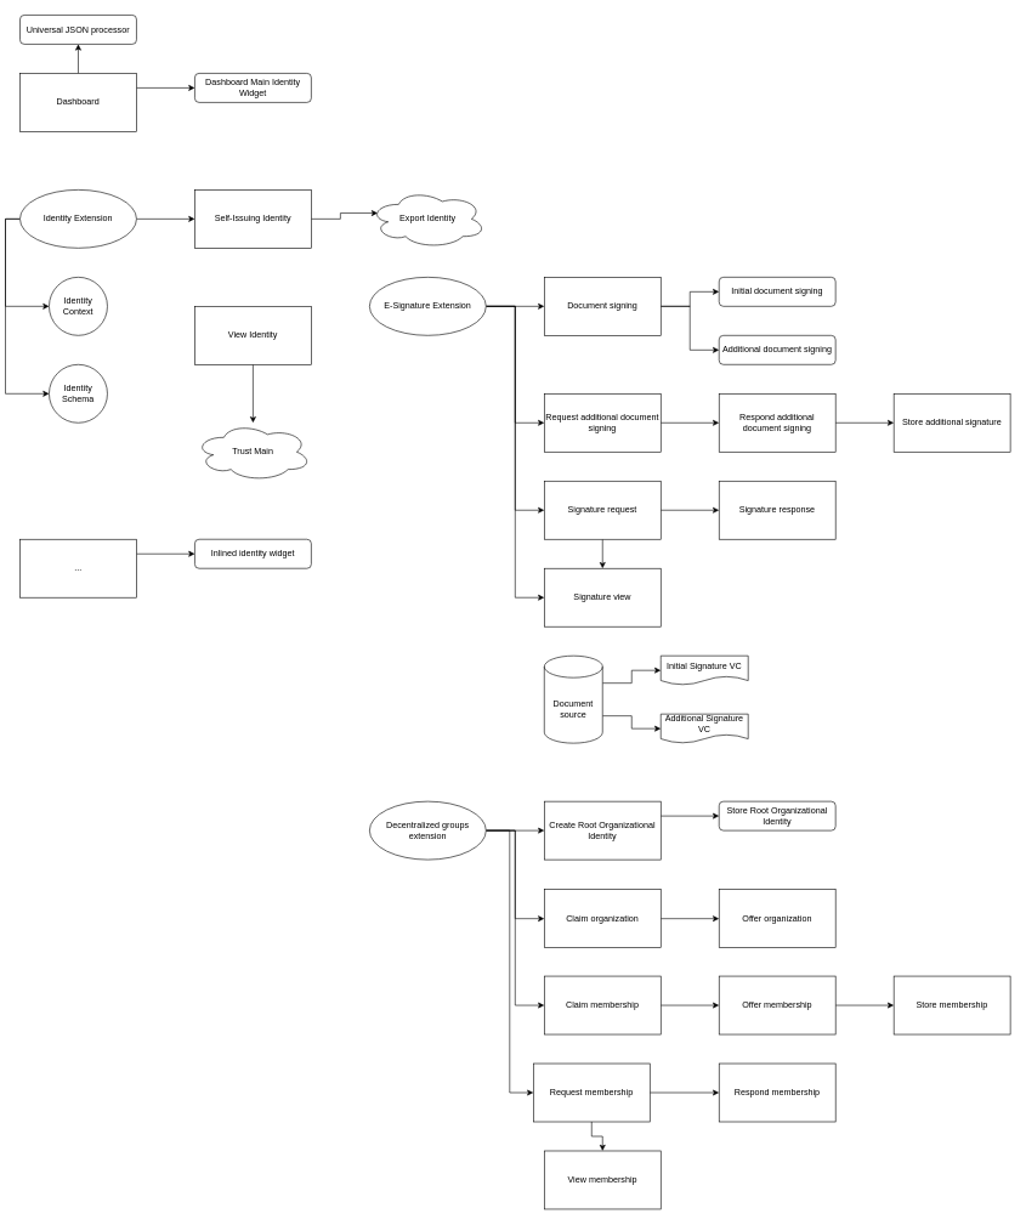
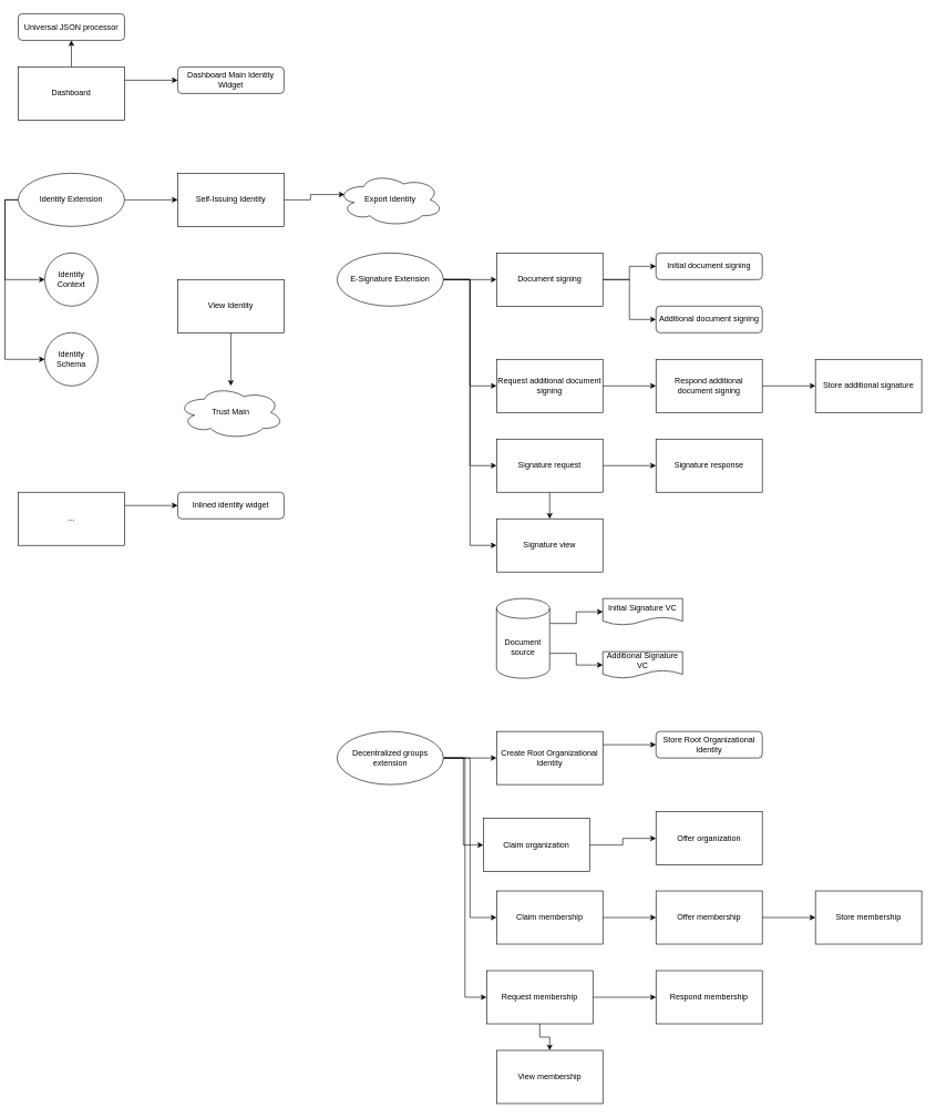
  <mxCell id="0" />
  <mxCell id="1" parent="0" />
  <mxCell id="2" style="edgeStyle=orthogonalEdgeStyle;rounded=0;orthogonalLoop=1;jettySize=auto;html=1;exitX=0.5;exitY=0;exitDx=0;exitDy=0;" edge="1" parent="1" source="4" target="18"><mxGeometry relative="1" as="geometry" /></mxCell>
  <mxCell id="3" style="edgeStyle=orthogonalEdgeStyle;rounded=0;orthogonalLoop=1;jettySize=auto;html=1;exitX=1;exitY=0.25;exitDx=0;exitDy=0;" edge="1" parent="1" source="4" target="11"><mxGeometry relative="1" as="geometry" /></mxCell>
  <mxCell id="4" value="Dashboard" style="rounded=0;whiteSpace=wrap;html=1;" vertex="1" parent="1"><mxGeometry x="20" y="100" width="160" height="80" as="geometry" /></mxCell>
  <mxCell id="5" style="edgeStyle=orthogonalEdgeStyle;rounded=0;orthogonalLoop=1;jettySize=auto;html=1;exitX=1;exitY=0.5;exitDx=0;exitDy=0;entryX=0.07;entryY=0.4;entryDx=0;entryDy=0;entryPerimeter=0;" edge="1" parent="1" source="6" target="17"><mxGeometry relative="1" as="geometry" /></mxCell>
  <mxCell id="6" value="Self-Issuing Identity" style="rounded=0;whiteSpace=wrap;html=1;" vertex="1" parent="1"><mxGeometry x="260" y="260" width="160" height="80" as="geometry" /></mxCell>
  <mxCell id="7" style="edgeStyle=orthogonalEdgeStyle;rounded=0;orthogonalLoop=1;jettySize=auto;html=1;exitX=1;exitY=0.5;exitDx=0;exitDy=0;" edge="1" parent="1" source="10" target="6"><mxGeometry relative="1" as="geometry" /></mxCell>
  <mxCell id="8" style="edgeStyle=orthogonalEdgeStyle;rounded=0;orthogonalLoop=1;jettySize=auto;html=1;exitX=0;exitY=0.5;exitDx=0;exitDy=0;entryX=0;entryY=0.5;entryDx=0;entryDy=0;" edge="1" parent="1" source="10" target="24"><mxGeometry relative="1" as="geometry" /></mxCell>
  <mxCell id="9" style="edgeStyle=orthogonalEdgeStyle;rounded=0;orthogonalLoop=1;jettySize=auto;html=1;exitX=0;exitY=0.5;exitDx=0;exitDy=0;entryX=0;entryY=0.5;entryDx=0;entryDy=0;" edge="1" parent="1" source="10" target="25"><mxGeometry relative="1" as="geometry" /></mxCell>
  <mxCell id="10" value="Identity Extension" style="ellipse;whiteSpace=wrap;html=1;" vertex="1" parent="1"><mxGeometry x="20" y="260" width="160" height="80" as="geometry" /></mxCell>
  <mxCell id="11" value="Dashboard Main Identity Widget" style="rounded=1;whiteSpace=wrap;html=1;" vertex="1" parent="1"><mxGeometry x="260" y="100" width="160" height="40" as="geometry" /></mxCell>
  <mxCell id="12" style="edgeStyle=orthogonalEdgeStyle;rounded=0;orthogonalLoop=1;jettySize=auto;html=1;exitX=0.5;exitY=1;exitDx=0;exitDy=0;" edge="1" parent="1" source="13" target="67"><mxGeometry relative="1" as="geometry" /></mxCell>
  <mxCell id="13" value="View Identity" style="rounded=0;whiteSpace=wrap;html=1;" vertex="1" parent="1"><mxGeometry x="260" y="420" width="160" height="80" as="geometry" /></mxCell>
  <mxCell id="14" value="Inlined identity widget" style="rounded=1;whiteSpace=wrap;html=1;" vertex="1" parent="1"><mxGeometry x="260" y="740" width="160" height="40" as="geometry" /></mxCell>
  <mxCell id="15" style="edgeStyle=orthogonalEdgeStyle;rounded=0;orthogonalLoop=1;jettySize=auto;html=1;exitX=1;exitY=0.25;exitDx=0;exitDy=0;" edge="1" parent="1" source="16" target="14"><mxGeometry relative="1" as="geometry" /></mxCell>
  <mxCell id="16" value="..." style="rounded=0;whiteSpace=wrap;html=1;" vertex="1" parent="1"><mxGeometry x="20" y="740" width="160" height="80" as="geometry" /></mxCell>
  <mxCell id="17" value="Export Identity" style="ellipse;shape=cloud;whiteSpace=wrap;html=1;" vertex="1" parent="1"><mxGeometry x="500" y="260" width="160" height="80" as="geometry" /></mxCell>
  <mxCell id="18" value="Universal JSON processor" style="rounded=1;whiteSpace=wrap;html=1;" vertex="1" parent="1"><mxGeometry x="20" width="160" height="40" as="geometry" y="20" /></mxCell>
  <mxCell id="19" style="edgeStyle=orthogonalEdgeStyle;rounded=0;orthogonalLoop=1;jettySize=auto;html=1;exitX=1;exitY=0.5;exitDx=0;exitDy=0;" edge="1" parent="1" source="23" target="28"><mxGeometry relative="1" as="geometry" /></mxCell>
  <mxCell id="20" style="edgeStyle=orthogonalEdgeStyle;rounded=0;orthogonalLoop=1;jettySize=auto;html=1;exitX=1;exitY=0.5;exitDx=0;exitDy=0;entryX=0;entryY=0.5;entryDx=0;entryDy=0;" edge="1" parent="1" source="23" target="37"><mxGeometry relative="1" as="geometry" /></mxCell>
  <mxCell id="21" style="edgeStyle=orthogonalEdgeStyle;rounded=0;orthogonalLoop=1;jettySize=auto;html=1;exitX=1;exitY=0.5;exitDx=0;exitDy=0;entryX=0;entryY=0.5;entryDx=0;entryDy=0;" edge="1" parent="1" source="23" target="31"><mxGeometry relative="1" as="geometry" /></mxCell>
  <mxCell id="22" style="edgeStyle=orthogonalEdgeStyle;rounded=0;orthogonalLoop=1;jettySize=auto;html=1;exitX=1;exitY=0.5;exitDx=0;exitDy=0;entryX=0;entryY=0.5;entryDx=0;entryDy=0;" edge="1" parent="1" source="23" target="33"><mxGeometry relative="1" as="geometry" /></mxCell>
  <mxCell id="23" value="E-Signature Extension" style="ellipse;whiteSpace=wrap;html=1;" vertex="1" parent="1"><mxGeometry x="500" y="380" width="160" height="80" as="geometry" /></mxCell>
  <mxCell id="24" value="Identity Context" style="ellipse;whiteSpace=wrap;html=1;aspect=fixed;" vertex="1" parent="1"><mxGeometry x="60" y="380" width="80" height="80" as="geometry" /></mxCell>
  <mxCell id="25" value="Identity Schema" style="ellipse;whiteSpace=wrap;html=1;aspect=fixed;" vertex="1" parent="1"><mxGeometry x="60" y="500" width="80" height="80" as="geometry" /></mxCell>
  <mxCell id="26" style="edgeStyle=orthogonalEdgeStyle;rounded=0;orthogonalLoop=1;jettySize=auto;html=1;exitX=1;exitY=0.5;exitDx=0;exitDy=0;" edge="1" parent="1" source="28" target="34"><mxGeometry relative="1" as="geometry" /></mxCell>
  <mxCell id="27" style="edgeStyle=orthogonalEdgeStyle;rounded=0;orthogonalLoop=1;jettySize=auto;html=1;exitX=1;exitY=0.5;exitDx=0;exitDy=0;" edge="1" parent="1" source="28" target="35"><mxGeometry relative="1" as="geometry" /></mxCell>
  <mxCell id="28" value="Document signing" style="rounded=0;whiteSpace=wrap;html=1;" vertex="1" parent="1"><mxGeometry x="740" y="380" width="160" height="80" as="geometry" /></mxCell>
  <mxCell id="29" style="edgeStyle=orthogonalEdgeStyle;rounded=0;orthogonalLoop=1;jettySize=auto;html=1;exitX=1;exitY=0.5;exitDx=0;exitDy=0;" edge="1" parent="1" source="31" target="32"><mxGeometry relative="1" as="geometry" /></mxCell>
  <mxCell id="30" style="edgeStyle=orthogonalEdgeStyle;rounded=0;orthogonalLoop=1;jettySize=auto;html=1;exitX=0.5;exitY=1;exitDx=0;exitDy=0;" edge="1" parent="1" source="31" target="33"><mxGeometry relative="1" as="geometry" /></mxCell>
  <mxCell id="31" value="Signature request" style="rounded=0;whiteSpace=wrap;html=1;" vertex="1" parent="1"><mxGeometry x="740" y="660" width="160" height="80" as="geometry" /></mxCell>
  <mxCell id="32" value="Signature response" style="rounded=0;whiteSpace=wrap;html=1;" vertex="1" parent="1"><mxGeometry x="980" y="660" width="160" height="80" as="geometry" /></mxCell>
  <mxCell id="33" value="Signature view" style="rounded=0;whiteSpace=wrap;html=1;" vertex="1" parent="1"><mxGeometry x="740" y="780" width="160" height="80" as="geometry" /></mxCell>
  <mxCell id="34" value="Initial document signing" style="rounded=1;whiteSpace=wrap;html=1;" vertex="1" parent="1"><mxGeometry x="980" y="380" width="160" height="40" as="geometry" /></mxCell>
  <mxCell id="35" value="Additional document signing" style="rounded=1;whiteSpace=wrap;html=1;" vertex="1" parent="1"><mxGeometry x="980" y="460" width="160" height="40" as="geometry" /></mxCell>
  <mxCell id="36" style="edgeStyle=orthogonalEdgeStyle;rounded=0;orthogonalLoop=1;jettySize=auto;html=1;exitX=1;exitY=0.5;exitDx=0;exitDy=0;" edge="1" parent="1" source="37" target="39"><mxGeometry relative="1" as="geometry" /></mxCell>
  <mxCell id="37" value="Request additional document signing" style="rounded=0;whiteSpace=wrap;html=1;" vertex="1" parent="1"><mxGeometry x="740" y="540" width="160" height="80" as="geometry" /></mxCell>
  <mxCell id="38" style="edgeStyle=orthogonalEdgeStyle;rounded=0;orthogonalLoop=1;jettySize=auto;html=1;exitX=1;exitY=0.5;exitDx=0;exitDy=0;" edge="1" parent="1" source="39" target="45"><mxGeometry relative="1" as="geometry" /></mxCell>
  <mxCell id="39" value="Respond additional document signing" style="rounded=0;whiteSpace=wrap;html=1;" vertex="1" parent="1"><mxGeometry x="980" y="540" width="160" height="80" as="geometry" /></mxCell>
  <mxCell id="40" style="edgeStyle=orthogonalEdgeStyle;rounded=0;orthogonalLoop=1;jettySize=auto;html=1;exitX=1;exitY=0;exitDx=0;exitDy=82.5;exitPerimeter=0;" edge="1" parent="1" source="42" target="44"><mxGeometry relative="1" as="geometry" /></mxCell>
  <mxCell id="41" style="edgeStyle=orthogonalEdgeStyle;rounded=0;orthogonalLoop=1;jettySize=auto;html=1;exitX=1;exitY=0;exitDx=0;exitDy=37.5;exitPerimeter=0;" edge="1" parent="1" source="42" target="43"><mxGeometry relative="1" as="geometry" /></mxCell>
  <mxCell id="42" value="Document&lt;br&gt;source" style="shape=cylinder3;whiteSpace=wrap;html=1;boundedLbl=1;backgroundOutline=1;size=15;" vertex="1" parent="1"><mxGeometry x="740" y="900" width="80" height="120" as="geometry" /></mxCell>
  <mxCell id="43" value="Initial Signature VC" style="shape=document;whiteSpace=wrap;html=1;boundedLbl=1;" vertex="1" parent="1"><mxGeometry x="900" y="900" width="120" height="40" as="geometry" /></mxCell>
  <mxCell id="44" value="Additional Signature VC" style="shape=document;whiteSpace=wrap;html=1;boundedLbl=1;" vertex="1" parent="1"><mxGeometry x="900" y="980" width="120" height="40" as="geometry" /></mxCell>
  <mxCell id="45" value="Store additional signature" style="rounded=0;whiteSpace=wrap;html=1;" vertex="1" parent="1"><mxGeometry x="1220" y="540" width="160" height="80" as="geometry" /></mxCell>
  <mxCell id="46" style="edgeStyle=orthogonalEdgeStyle;rounded=0;orthogonalLoop=1;jettySize=auto;html=1;exitX=1;exitY=0.5;exitDx=0;exitDy=0;" edge="1" parent="1" source="50" target="52"><mxGeometry relative="1" as="geometry" /></mxCell>
  <mxCell id="47" style="edgeStyle=orthogonalEdgeStyle;rounded=0;orthogonalLoop=1;jettySize=auto;html=1;exitX=1;exitY=0.5;exitDx=0;exitDy=0;entryX=0;entryY=0.5;entryDx=0;entryDy=0;" edge="1" parent="1" source="50" target="55"><mxGeometry relative="1" as="geometry" /></mxCell>
  <mxCell id="48" style="edgeStyle=orthogonalEdgeStyle;rounded=0;orthogonalLoop=1;jettySize=auto;html=1;exitX=1;exitY=0.5;exitDx=0;exitDy=0;entryX=0;entryY=0.5;entryDx=0;entryDy=0;" edge="1" parent="1" source="50" target="58"><mxGeometry relative="1" as="geometry" /></mxCell>
  <mxCell id="49" style="edgeStyle=orthogonalEdgeStyle;rounded=0;orthogonalLoop=1;jettySize=auto;html=1;exitX=1;exitY=0.5;exitDx=0;exitDy=0;entryX=0;entryY=0.5;entryDx=0;entryDy=0;" edge="1" parent="1" source="50" target="63"><mxGeometry relative="1" as="geometry" /></mxCell>
  <mxCell id="50" value="Decentralized groups extension" style="ellipse;whiteSpace=wrap;html=1;" vertex="1" parent="1"><mxGeometry x="500" y="1100" width="160" height="80" as="geometry" /></mxCell>
  <mxCell id="51" style="edgeStyle=orthogonalEdgeStyle;rounded=0;orthogonalLoop=1;jettySize=auto;html=1;exitX=1;exitY=0.25;exitDx=0;exitDy=0;" edge="1" parent="1" source="52" target="53"><mxGeometry relative="1" as="geometry" /></mxCell>
  <mxCell id="52" value="Create Root Organizational Identity" style="rounded=0;whiteSpace=wrap;html=1;" vertex="1" parent="1"><mxGeometry x="740" y="1100" width="160" height="80" as="geometry" /></mxCell>
  <mxCell id="53" value="Store Root Organizational Identity" style="rounded=1;whiteSpace=wrap;html=1;" vertex="1" parent="1"><mxGeometry x="980" y="1100" width="160" height="40" as="geometry" /></mxCell>
  <mxCell id="54" style="edgeStyle=orthogonalEdgeStyle;rounded=0;orthogonalLoop=1;jettySize=auto;html=1;exitX=1;exitY=0.5;exitDx=0;exitDy=0;" edge="1" parent="1" source="55" target="56"><mxGeometry relative="1" as="geometry" /></mxCell>
- <mxCell id="55" value="Claim organization" style="rounded=0;whiteSpace=wrap;html=1;" vertex="1" parent="1"><mxGeometry x="740" y="1221" width="160" height="80" as="geometry" /></mxCell>
+ <mxCell id="55" value="Claim organization" style="rounded=0;whiteSpace=wrap;html=1;" vertex="1" parent="1"><mxGeometry x="720" y="1231" width="160" height="80" as="geometry" /></mxCell>
  <mxCell id="56" value="Offer organization" style="rounded=0;whiteSpace=wrap;html=1;" vertex="1" parent="1"><mxGeometry x="980" y="1221" width="160" height="80" as="geometry" /></mxCell>
  <mxCell id="57" style="edgeStyle=orthogonalEdgeStyle;rounded=0;orthogonalLoop=1;jettySize=auto;html=1;exitX=1;exitY=0.5;exitDx=0;exitDy=0;" edge="1" parent="1" source="58" target="60"><mxGeometry relative="1" as="geometry" /></mxCell>
  <mxCell id="58" value="Claim membership" style="rounded=0;whiteSpace=wrap;html=1;" vertex="1" parent="1"><mxGeometry x="740" y="1340" width="160" height="80" as="geometry" /></mxCell>
  <mxCell id="59" style="edgeStyle=orthogonalEdgeStyle;rounded=0;orthogonalLoop=1;jettySize=auto;html=1;exitX=1;exitY=0.5;exitDx=0;exitDy=0;" edge="1" parent="1" source="60" target="65"><mxGeometry relative="1" as="geometry" /></mxCell>
  <mxCell id="60" value="Offer membership" style="rounded=0;whiteSpace=wrap;html=1;" vertex="1" parent="1"><mxGeometry x="980" y="1340" width="160" height="80" as="geometry" /></mxCell>
  <mxCell id="61" style="edgeStyle=orthogonalEdgeStyle;rounded=0;orthogonalLoop=1;jettySize=auto;html=1;exitX=1;exitY=0.5;exitDx=0;exitDy=0;" edge="1" parent="1" source="63" target="64"><mxGeometry relative="1" as="geometry" /></mxCell>
  <mxCell id="62" style="edgeStyle=orthogonalEdgeStyle;rounded=0;orthogonalLoop=1;jettySize=auto;html=1;exitX=0.5;exitY=1;exitDx=0;exitDy=0;" edge="1" parent="1" source="63" target="66"><mxGeometry relative="1" as="geometry" /></mxCell>
  <mxCell id="63" value="Request membership" style="rounded=0;whiteSpace=wrap;html=1;" vertex="1" parent="1"><mxGeometry x="725" y="1460" width="160" height="80" as="geometry" /></mxCell>
  <mxCell id="64" value="Respond membership" style="rounded=0;whiteSpace=wrap;html=1;" vertex="1" parent="1"><mxGeometry x="980" y="1460" width="160" height="80" as="geometry" /></mxCell>
  <mxCell id="65" value="Store membership" style="rounded=0;whiteSpace=wrap;html=1;" vertex="1" parent="1"><mxGeometry x="1220" y="1340" width="160" height="80" as="geometry" /></mxCell>
  <mxCell id="66" value="View membership" style="rounded=0;whiteSpace=wrap;html=1;" vertex="1" parent="1"><mxGeometry x="740" y="1580" width="160" height="80" as="geometry" /></mxCell>
  <mxCell id="67" value="Trust Main" style="ellipse;shape=cloud;whiteSpace=wrap;html=1;" vertex="1" parent="1"><mxGeometry x="260" y="580" width="160" height="80" as="geometry" /></mxCell>
